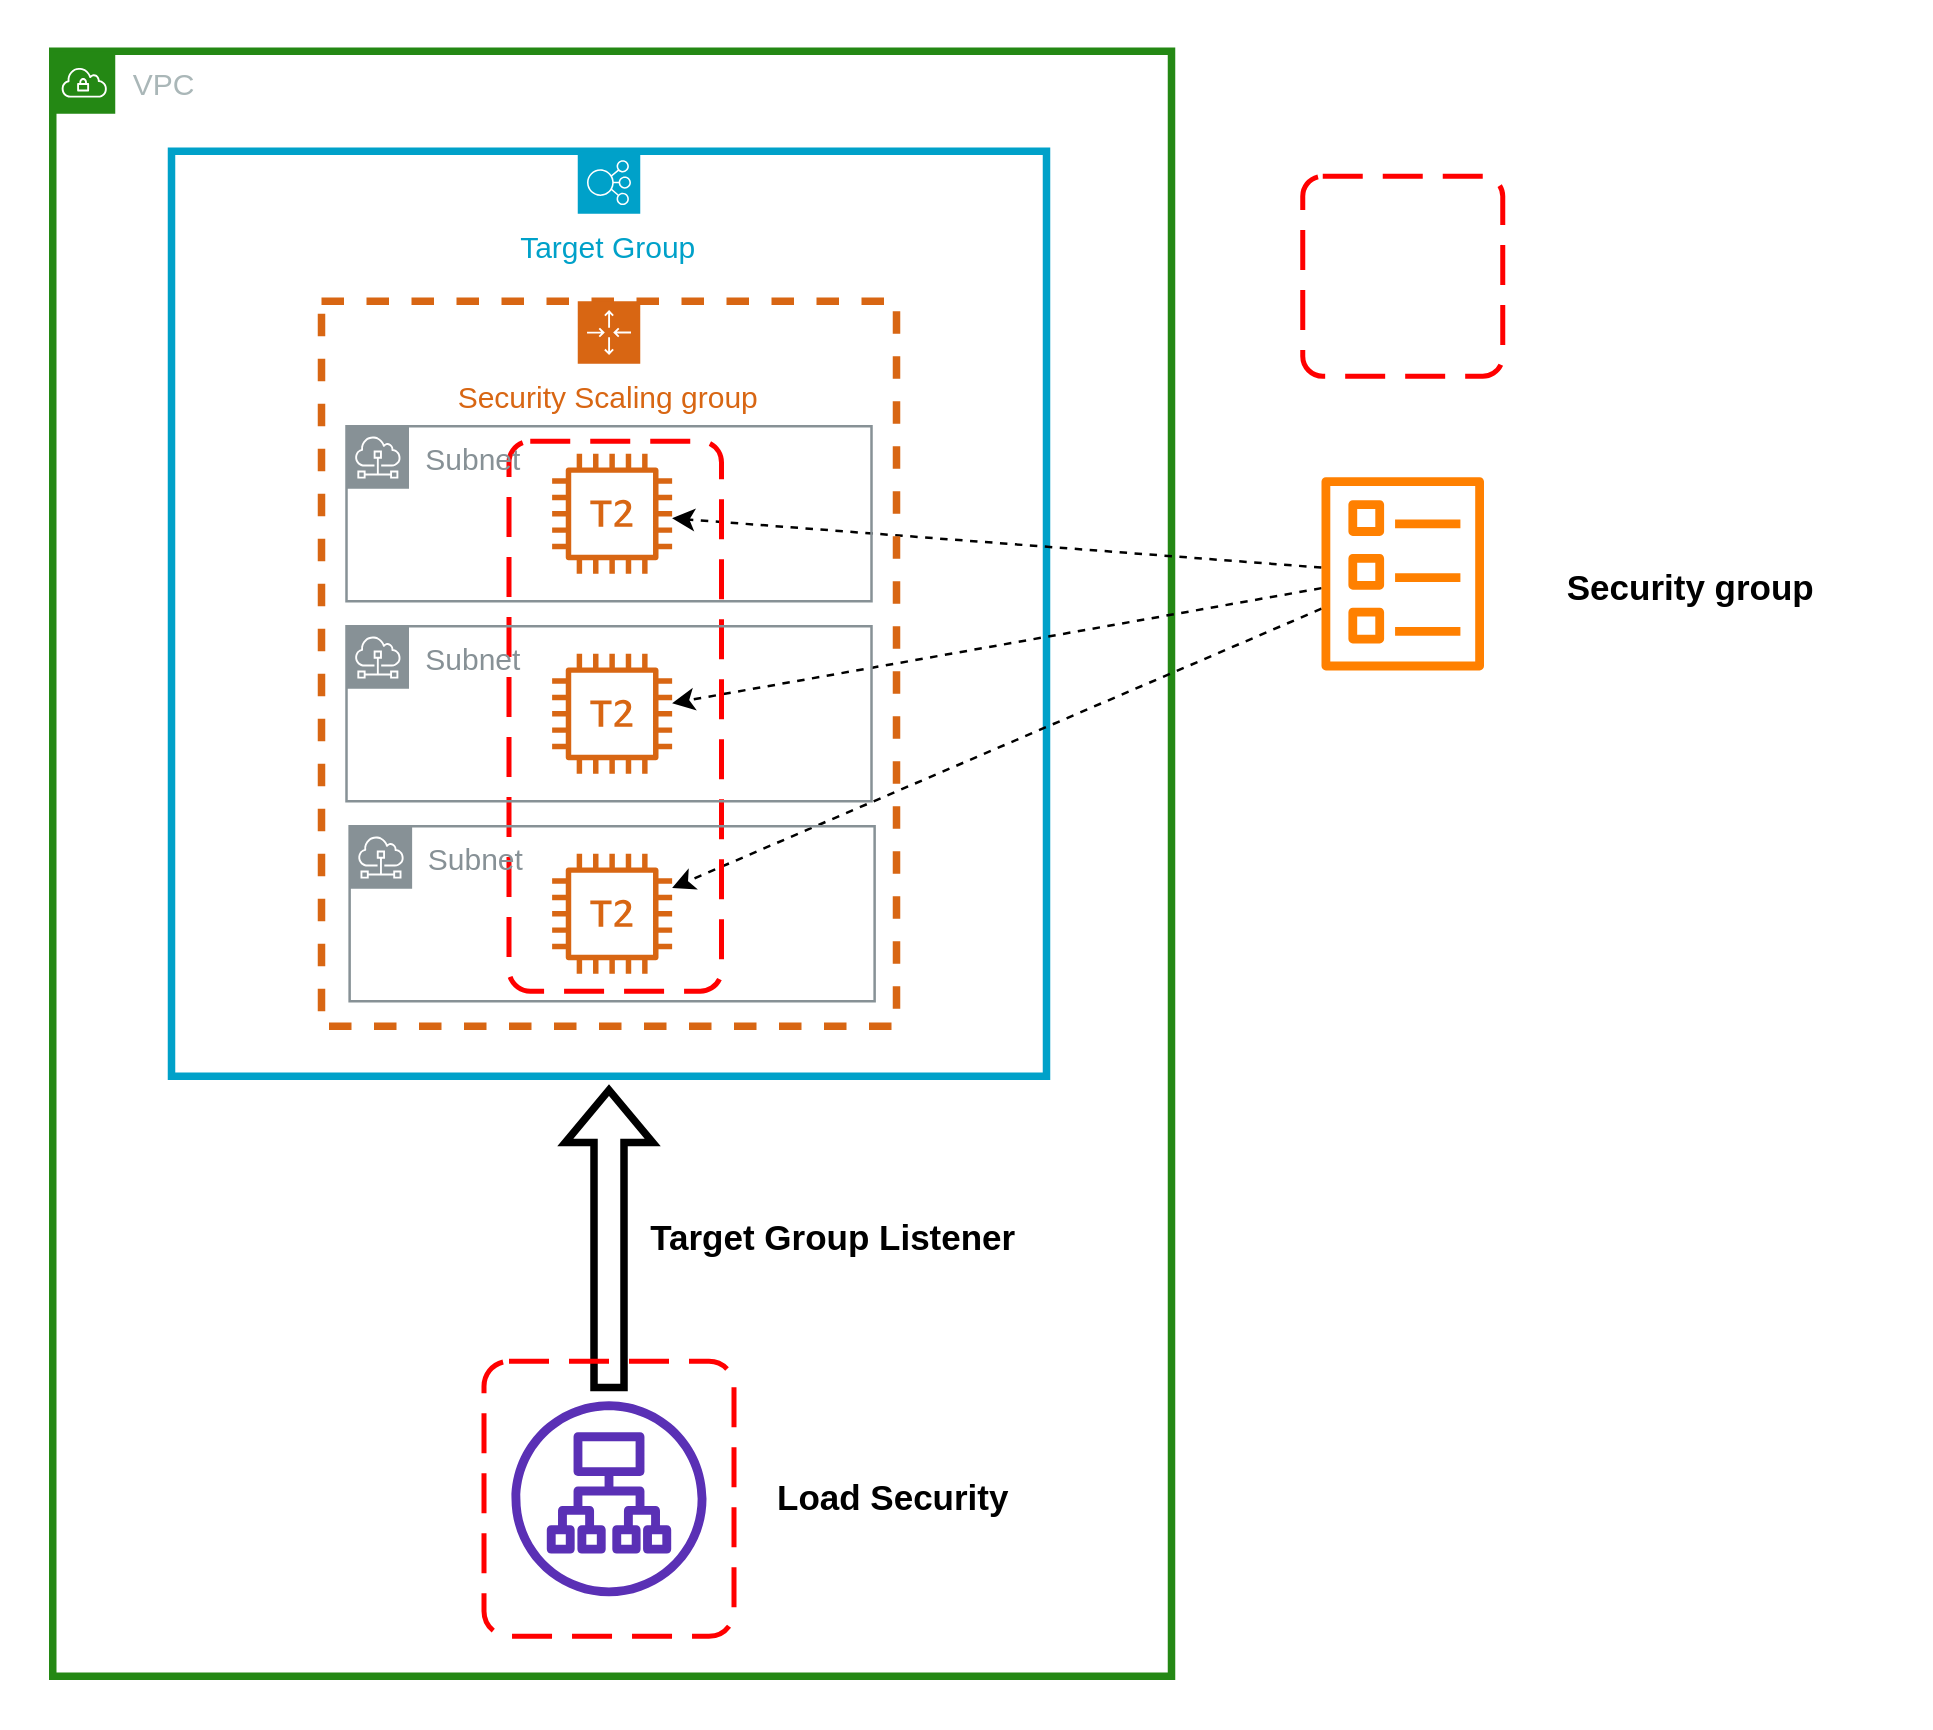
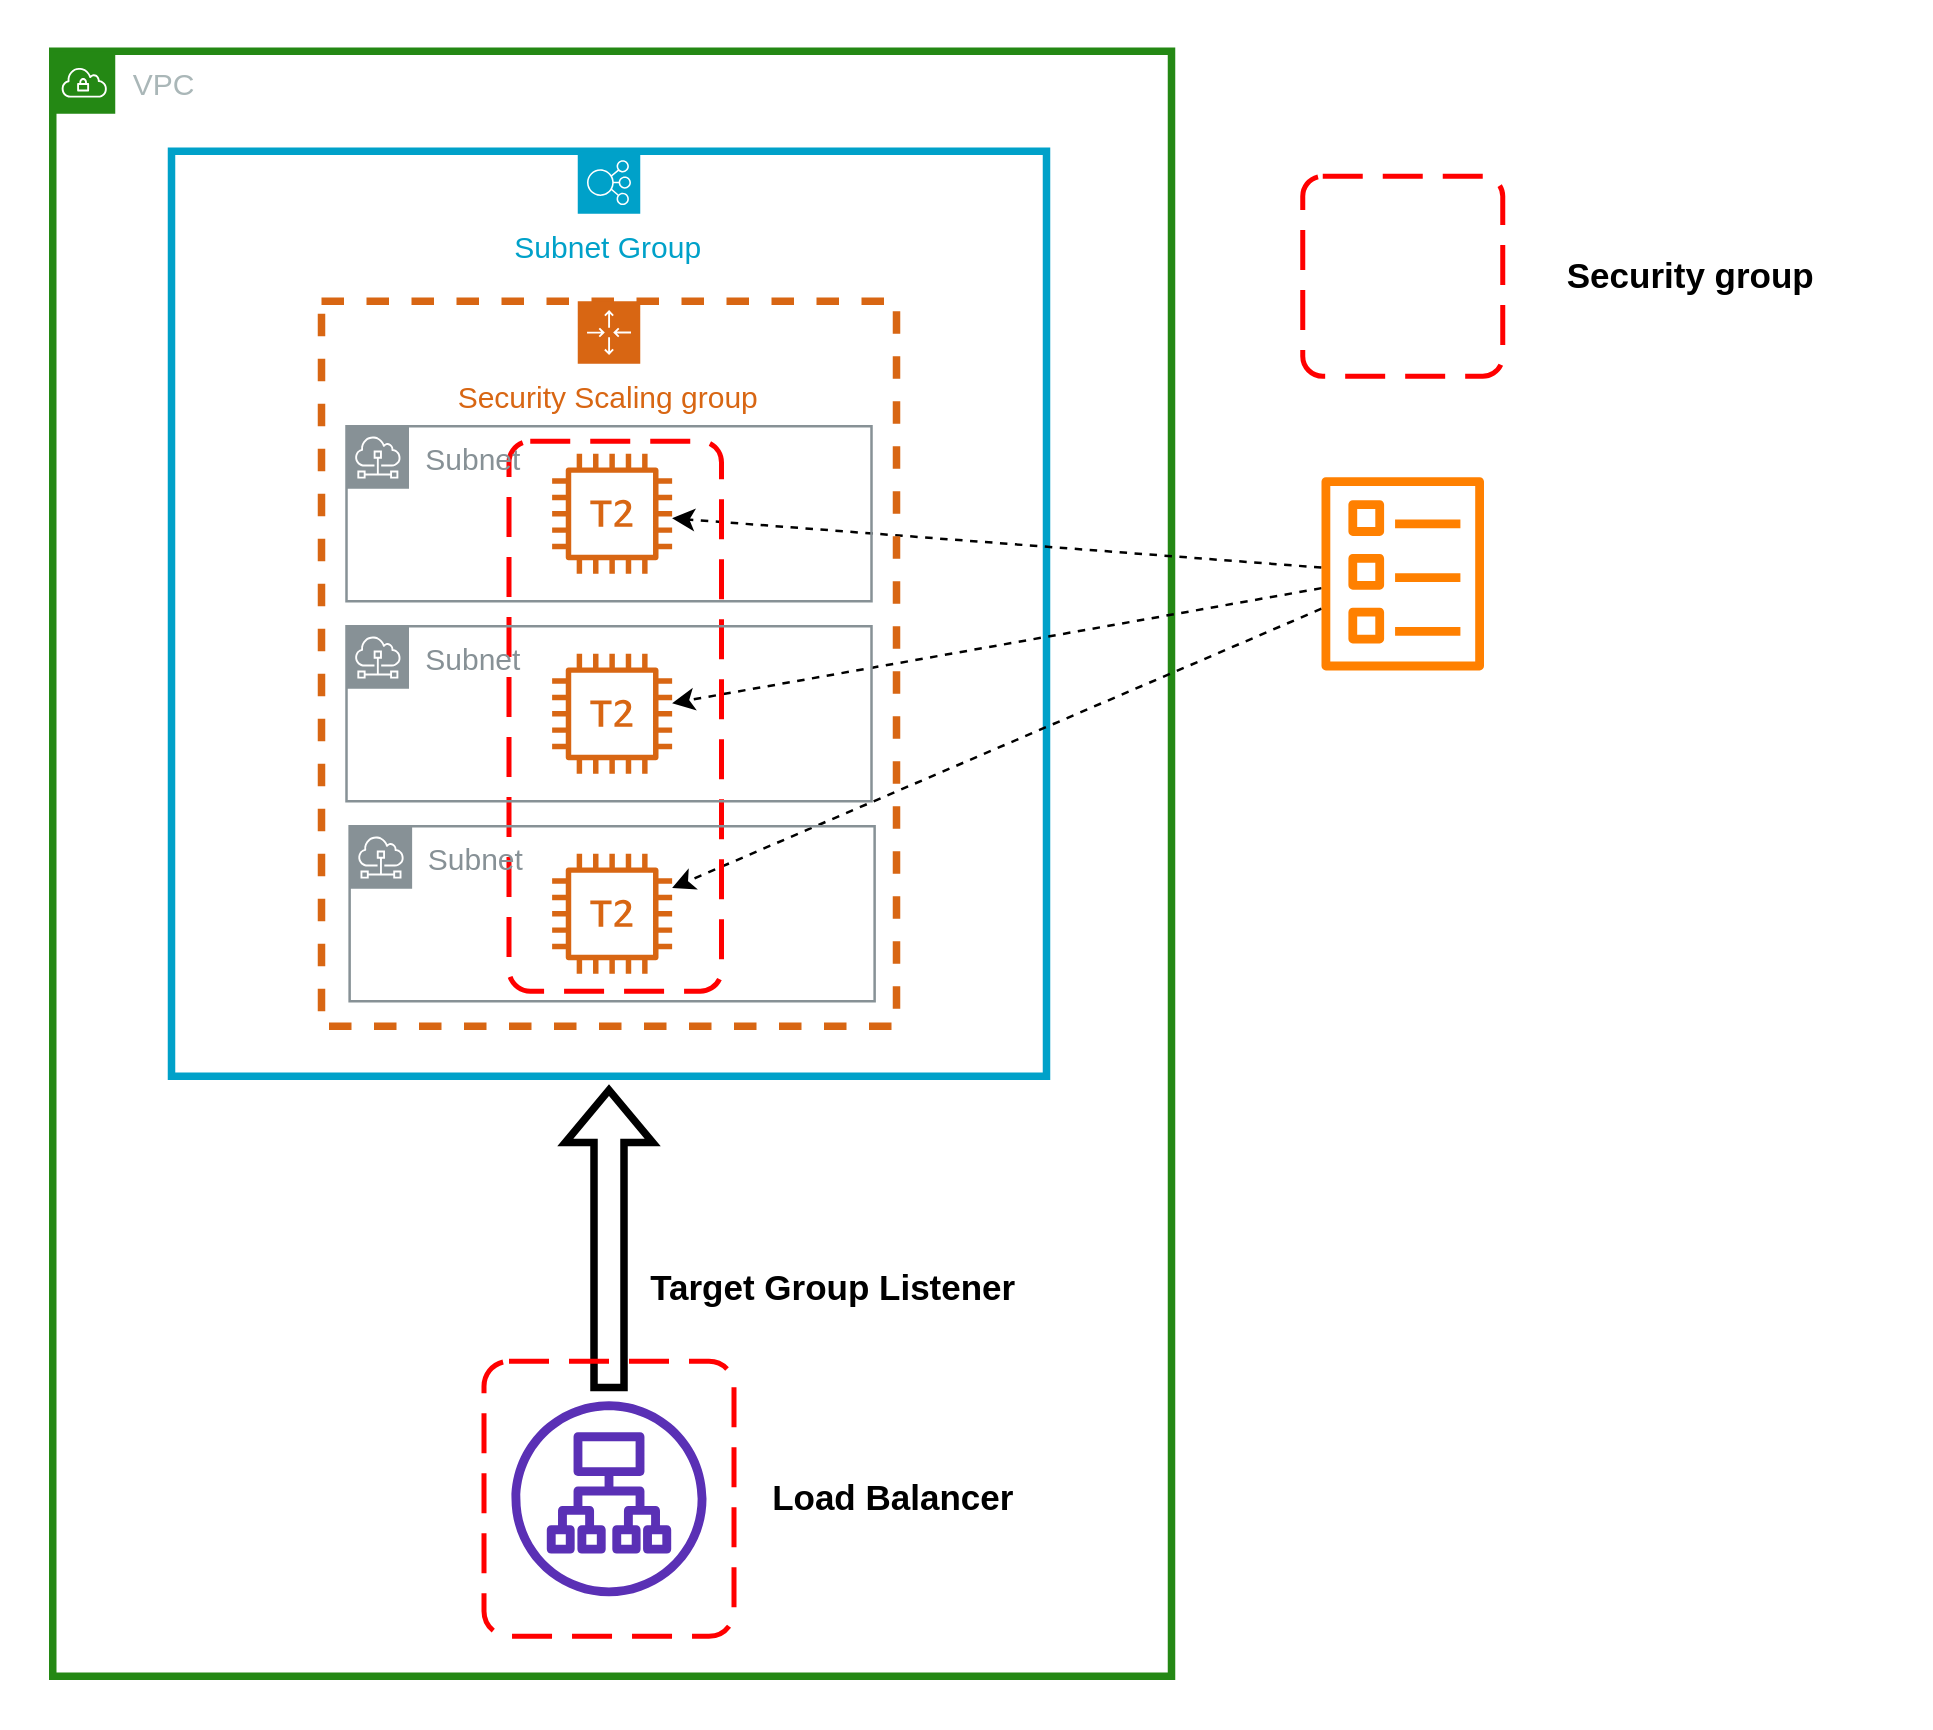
  <mxCell id="0" />
  <mxCell id="1" parent="0" />
  <mxCell id="2" value="VPC" style="points=[[0,0],[0.25,0],[0.5,0],[0.75,0],[1,0],[1,0.25],[1,0.5],[1,0.75],[1,1],[0.75,1],[0.5,1],[0.25,1],[0,1],[0,0.75],[0,0.5],[0,0.25]];outlineConnect=0;gradientColor=none;html=1;whiteSpace=wrap;fontSize=12;fontStyle=0;shape=mxgraph.aws4.group;grIcon=mxgraph.aws4.group_vpc;strokeColor=#248814;fillColor=none;verticalAlign=top;align=left;spacingLeft=30;fontColor=#AAB7B8;dashed=0;strokeWidth=3;" vertex="1" parent="1"><mxGeometry x="20.5" y="20" width="447.5" height="650" as="geometry" /></mxCell>
- <mxCell id="3" value="Target Group&lt;br&gt;" style="outlineConnect=0;gradientColor=none;html=1;whiteSpace=wrap;fontSize=12;fontStyle=0;shape=mxgraph.aws4.groupCenter;grIcon=mxgraph.aws4.group_elastic_load_balancing;grStroke=1;strokeColor=#00A1C9;fillColor=none;verticalAlign=top;align=center;fontColor=#00A1C9;dashed=0;spacingTop=25;strokeWidth=3;" vertex="1" parent="1"><mxGeometry x="68" width="350" height="370" as="geometry" y="60" /></mxCell>
+ <mxCell id="3" value="Subnet Group&lt;br&gt;" style="outlineConnect=0;gradientColor=none;html=1;whiteSpace=wrap;fontSize=12;fontStyle=0;shape=mxgraph.aws4.groupCenter;grIcon=mxgraph.aws4.group_elastic_load_balancing;grStroke=1;strokeColor=#00A1C9;fillColor=none;verticalAlign=top;align=center;fontColor=#00A1C9;dashed=0;spacingTop=25;strokeWidth=3;" vertex="1" parent="1"><mxGeometry x="68" width="350" height="370" as="geometry" y="60" /></mxCell>
  <mxCell id="4" style="rounded=0;orthogonalLoop=1;jettySize=auto;html=1;strokeWidth=1;fontFamily=Architects Daughter;fontSize=14;dashed=1;" edge="1" parent="1" source="7" target="18"><mxGeometry relative="1" as="geometry" /></mxCell>
  <mxCell id="5" style="rounded=0;orthogonalLoop=1;jettySize=auto;html=1;strokeWidth=1;fontFamily=Architects Daughter;fontSize=14;dashed=1;" edge="1" parent="1" source="7" target="19"><mxGeometry relative="1" as="geometry" /></mxCell>
  <mxCell id="6" style="rounded=0;orthogonalLoop=1;jettySize=auto;html=1;strokeWidth=1;fontFamily=Architects Daughter;fontSize=14;dashed=1;" edge="1" parent="1" source="7" target="20"><mxGeometry relative="1" as="geometry" /></mxCell>
  <mxCell id="7" value="" style="outlineConnect=0;fontColor=#232F3E;gradientColor=none;strokeColor=none;dashed=0;verticalLabelPosition=bottom;verticalAlign=top;align=center;html=1;fontSize=12;fontStyle=0;aspect=fixed;pointerEvents=1;shape=mxgraph.aws4.template;fillColor=#FF8000;" vertex="1" parent="1"><mxGeometry x="528" y="190" width="65" height="78" as="geometry" /></mxCell>
  <mxCell id="8" value="Security Scaling group" style="points=[[0,0],[0.25,0],[0.5,0],[0.75,0],[1,0],[1,0.25],[1,0.5],[1,0.75],[1,1],[0.75,1],[0.5,1],[0.25,1],[0,1],[0,0.75],[0,0.5],[0,0.25]];outlineConnect=0;gradientColor=none;html=1;whiteSpace=wrap;fontSize=12;fontStyle=0;shape=mxgraph.aws4.groupCenter;grIcon=mxgraph.aws4.group_auto_scaling_group;grStroke=1;strokeColor=#D86613;fillColor=none;verticalAlign=top;align=center;fontColor=#D86613;dashed=1;spacingTop=25;strokeWidth=3;" vertex="1" parent="1"><mxGeometry x="128" y="120" width="230" height="290" as="geometry" /></mxCell>
  <mxCell id="9" value="" style="rounded=1;arcSize=10;dashed=1;strokeColor=#ff0000;fillColor=none;gradientColor=none;dashPattern=8 4;strokeWidth=2;" vertex="1" parent="1"><mxGeometry x="203" y="176" width="85" height="220" as="geometry" /></mxCell>
  <mxCell id="10" style="edgeStyle=orthogonalEdgeStyle;rounded=0;orthogonalLoop=1;jettySize=auto;html=1;strokeWidth=3;shape=flexArrow;sourcePerimeterSpacing=4;targetPerimeterSpacing=4;" edge="1" parent="1" source="11" target="3"><mxGeometry relative="1" as="geometry" /></mxCell>
  <mxCell id="11" value="" style="outlineConnect=0;fontColor=#232F3E;gradientColor=none;fillColor=#5A30B5;strokeColor=none;dashed=0;verticalLabelPosition=bottom;verticalAlign=top;align=center;html=1;fontSize=12;fontStyle=0;aspect=fixed;pointerEvents=1;shape=mxgraph.aws4.application_load_balancer;" vertex="1" parent="1"><mxGeometry x="204" y="560" width="78" height="78" as="geometry" /></mxCell>
- <mxCell id="12" value="Target Group Listener" style="text;html=1;strokeColor=none;fillColor=none;align=center;verticalAlign=middle;whiteSpace=wrap;rounded=0;fontStyle=1;fontSize=14;" vertex="1" parent="1"><mxGeometry x="258" y="480" width="150" height="30" as="geometry" /></mxCell>
- <mxCell id="13" value="Load Security" style="text;html=1;strokeColor=none;fillColor=none;align=center;verticalAlign=middle;whiteSpace=wrap;rounded=0;fontStyle=1;fontSize=14;" vertex="1" parent="1"><mxGeometry x="282" y="584" width="150" height="30" as="geometry" /></mxCell>
+ <mxCell id="12" value="Target Group Listener" style="text;html=1;strokeColor=none;fillColor=none;align=center;verticalAlign=middle;whiteSpace=wrap;rounded=0;fontStyle=1;fontSize=14;" vertex="1" parent="1"><mxGeometry x="258" y="500" width="150" height="30" as="geometry" /></mxCell>
+ <mxCell id="13" value="Load Balancer" style="text;html=1;strokeColor=none;fillColor=none;align=center;verticalAlign=middle;whiteSpace=wrap;rounded=0;fontStyle=1;fontSize=14;" vertex="1" parent="1"><mxGeometry x="282" y="584" width="150" height="30" as="geometry" /></mxCell>
  <mxCell id="14" value="" style="rounded=1;arcSize=10;dashed=1;strokeColor=#ff0000;fillColor=none;gradientColor=none;dashPattern=8 4;strokeWidth=2;" vertex="1" parent="1"><mxGeometry x="193" y="544" width="100" height="110" as="geometry" /></mxCell>
  <mxCell id="15" value="Subnet" style="outlineConnect=0;gradientColor=none;html=1;whiteSpace=wrap;fontSize=12;fontStyle=0;shape=mxgraph.aws4.group;grIcon=mxgraph.aws4.group_subnet;strokeColor=#879196;fillColor=none;verticalAlign=top;align=left;spacingLeft=30;fontColor=#879196;dashed=0;" vertex="1" parent="1"><mxGeometry x="138" y="170" width="210" height="70" as="geometry" /></mxCell>
  <mxCell id="16" value="Subnet" style="outlineConnect=0;gradientColor=none;html=1;whiteSpace=wrap;fontSize=12;fontStyle=0;shape=mxgraph.aws4.group;grIcon=mxgraph.aws4.group_subnet;strokeColor=#879196;fillColor=none;verticalAlign=top;align=left;spacingLeft=30;fontColor=#879196;dashed=0;" vertex="1" parent="1"><mxGeometry x="138" y="250" width="210" height="70" as="geometry" /></mxCell>
  <mxCell id="17" value="Subnet" style="outlineConnect=0;gradientColor=none;html=1;whiteSpace=wrap;fontSize=12;fontStyle=0;shape=mxgraph.aws4.group;grIcon=mxgraph.aws4.group_subnet;strokeColor=#879196;fillColor=none;verticalAlign=top;align=left;spacingLeft=30;fontColor=#879196;dashed=0;" vertex="1" parent="1"><mxGeometry x="139.25" y="330" width="210" height="70" as="geometry" /></mxCell>
  <mxCell id="18" value="" style="outlineConnect=0;fontColor=#232F3E;gradientColor=none;fillColor=#D86613;strokeColor=none;dashed=0;verticalLabelPosition=bottom;verticalAlign=top;align=center;html=1;fontSize=12;fontStyle=0;aspect=fixed;pointerEvents=1;shape=mxgraph.aws4.t2_instance;" vertex="1" parent="1"><mxGeometry x="220.25" y="181" width="48" height="48" as="geometry" /></mxCell>
  <mxCell id="19" value="" style="outlineConnect=0;fontColor=#232F3E;gradientColor=none;fillColor=#D86613;strokeColor=none;dashed=0;verticalLabelPosition=bottom;verticalAlign=top;align=center;html=1;fontSize=12;fontStyle=0;aspect=fixed;pointerEvents=1;shape=mxgraph.aws4.t2_instance;" vertex="1" parent="1"><mxGeometry x="220.25" y="261" width="48" height="48" as="geometry" /></mxCell>
  <mxCell id="20" value="" style="outlineConnect=0;fontColor=#232F3E;gradientColor=none;fillColor=#D86613;strokeColor=none;dashed=0;verticalLabelPosition=bottom;verticalAlign=top;align=center;html=1;fontSize=12;fontStyle=0;aspect=fixed;pointerEvents=1;shape=mxgraph.aws4.t2_instance;" vertex="1" parent="1"><mxGeometry x="220.25" y="341" width="48" height="48" as="geometry" /></mxCell>
  <mxCell id="21" value="" style="rounded=1;arcSize=10;dashed=1;strokeColor=#ff0000;fillColor=none;gradientColor=none;dashPattern=8 4;strokeWidth=2;" vertex="1" parent="1"><mxGeometry x="520.5" y="70" width="80" height="80" as="geometry" /></mxCell>
- <mxCell id="22" value="Security group" style="text;html=1;strokeColor=none;fillColor=none;align=center;verticalAlign=middle;whiteSpace=wrap;rounded=0;fontStyle=1;fontSize=14;" vertex="1" parent="1"><mxGeometry x="600.5" y="220" width="150" height="30" as="geometry" /></mxCell>
+ <mxCell id="22" value="Security group" style="text;html=1;strokeColor=none;fillColor=none;align=center;verticalAlign=middle;whiteSpace=wrap;rounded=0;fontStyle=1;fontSize=14;" vertex="1" parent="1"><mxGeometry x="600.5" y="95" width="150" height="30" as="geometry" /></mxCell>
